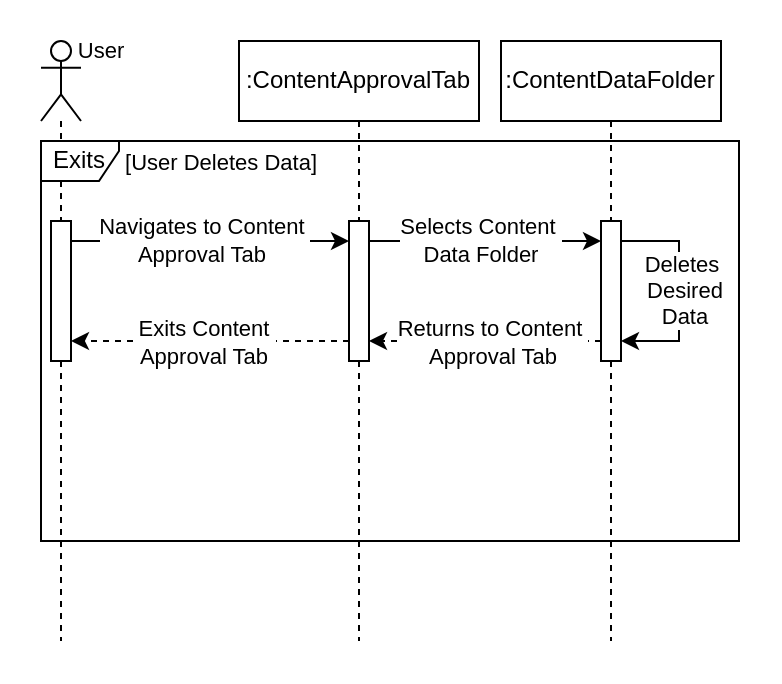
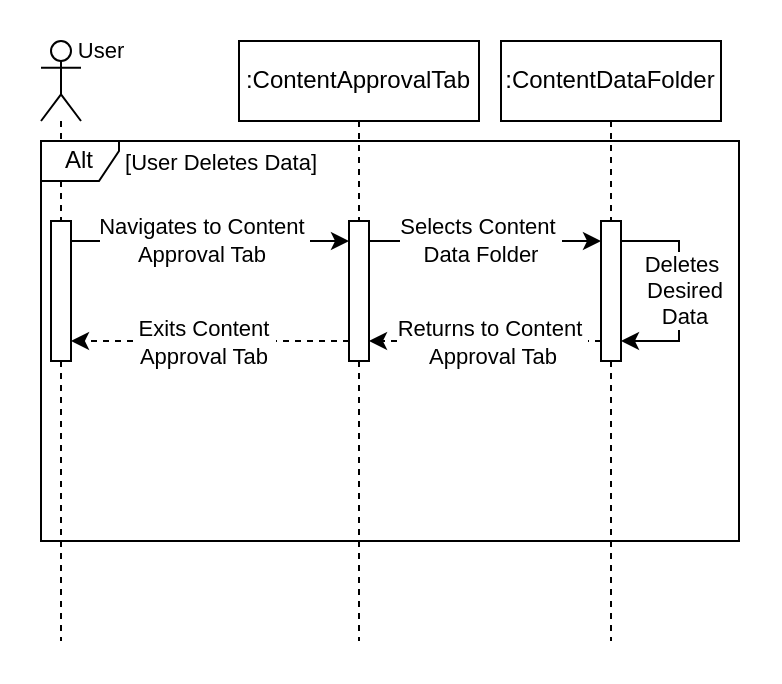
  <mxCell id="0" />
  <mxCell id="1" parent="0" />
  <mxCell id="2" style="edgeStyle=orthogonalEdgeStyle;rounded=0;orthogonalLoop=1;jettySize=auto;html=1;curved=0;" parent="1" source="14" target="17" edge="1"><mxGeometry relative="1" as="geometry"><Array as="points"><mxPoint x="119" y="120" /><mxPoint x="119" y="120" /></Array></mxGeometry></mxCell>
  <mxCell id="3" value="Navigates to Content&amp;nbsp;&lt;div&gt;Approval Tab&amp;nbsp;&lt;/div&gt;" style="edgeLabel;html=1;align=center;verticalAlign=middle;resizable=0;points=[];" parent="2" vertex="1" connectable="0"><mxGeometry x="0.033" y="3" relative="1" as="geometry"><mxPoint x="-6" y="2" as="offset" /></mxGeometry></mxCell>
  <mxCell id="4" style="edgeStyle=orthogonalEdgeStyle;rounded=0;orthogonalLoop=1;jettySize=auto;html=1;curved=0;" edge="1" parent="1" source="17" target="20"><mxGeometry relative="1" as="geometry"><Array as="points"><mxPoint x="239" y="120" /><mxPoint x="239" y="120" /></Array></mxGeometry></mxCell>
  <mxCell id="5" value="Selects Content&amp;nbsp;&lt;div&gt;Data Folder&lt;/div&gt;" style="edgeLabel;html=1;align=center;verticalAlign=middle;resizable=0;points=[];" vertex="1" connectable="0" parent="4"><mxGeometry x="-0.269" y="1" relative="1" as="geometry"><mxPoint x="13" as="offset" /></mxGeometry></mxCell>
  <mxCell id="6" style="edgeStyle=orthogonalEdgeStyle;rounded=0;orthogonalLoop=1;jettySize=auto;html=1;curved=0;dashed=1;" edge="1" parent="1" source="20" target="17"><mxGeometry relative="1" as="geometry"><Array as="points"><mxPoint x="239" y="170" /><mxPoint x="239" y="170" /></Array></mxGeometry></mxCell>
  <mxCell id="7" style="edgeStyle=orthogonalEdgeStyle;rounded=0;orthogonalLoop=1;jettySize=auto;html=1;curved=0;dashed=1;" edge="1" parent="1" source="17" target="14"><mxGeometry relative="1" as="geometry"><mxPoint x="164" y="170" as="sourcePoint" /><mxPoint x="49" y="170" as="targetPoint" /><Array as="points"><mxPoint x="109" y="170" /><mxPoint x="109" y="170" /></Array></mxGeometry></mxCell>
  <mxCell id="8" value="Exits Content&amp;nbsp;&lt;div&gt;Approval Tab&amp;nbsp;&lt;/div&gt;" style="edgeLabel;html=1;align=center;verticalAlign=middle;resizable=0;points=[];" vertex="1" connectable="0" parent="7"><mxGeometry x="0.06" y="-1" relative="1" as="geometry"><mxPoint x="2" y="1" as="offset" /></mxGeometry></mxCell>
  <mxCell id="9" value="User" style="edgeLabel;html=1;align=center;verticalAlign=middle;resizable=0;points=[];" vertex="1" connectable="0" parent="7"><mxGeometry x="-0.714" y="4" relative="1" as="geometry"><mxPoint x="-105" y="-150" as="offset" /></mxGeometry></mxCell>
  <mxCell id="10" value="[User Deletes Data]" style="edgeLabel;html=1;align=center;verticalAlign=middle;resizable=0;points=[];" vertex="1" connectable="0" parent="7"><mxGeometry x="-0.672" y="1" relative="1" as="geometry"><mxPoint x="-42" y="-91" as="offset" /></mxGeometry></mxCell>
  <mxCell id="11" value="Returns to Content&amp;nbsp;&lt;div&gt;Approval Tab&lt;/div&gt;" style="edgeLabel;html=1;align=center;verticalAlign=middle;resizable=0;points=[];" vertex="1" connectable="0" parent="1"><mxGeometry x="245" y="170" as="geometry" /></mxCell>
  <mxCell id="12" value="" style="group" vertex="1" connectable="0" parent="1"><mxGeometry x="20" y="20" width="20" height="300" as="geometry" /></mxCell>
  <mxCell id="13" value="" style="shape=umlLifeline;perimeter=lifelinePerimeter;whiteSpace=wrap;html=1;container=0;dropTarget=0;collapsible=0;recursiveResize=0;outlineConnect=0;portConstraint=eastwest;newEdgeStyle={&quot;curved&quot;:0,&quot;rounded&quot;:0};participant=umlActor;align=center;size=40;" parent="12" vertex="1"><mxGeometry width="20" height="300" as="geometry" /></mxCell>
  <mxCell id="14" value="" style="html=1;points=[[0,0,0,0,5],[0,1,0,0,-5],[1,0,0,0,5],[1,1,0,0,-5]];perimeter=orthogonalPerimeter;outlineConnect=0;targetShapes=umlLifeline;portConstraint=eastwest;newEdgeStyle={&quot;curved&quot;:0,&quot;rounded&quot;:0};" parent="12" vertex="1"><mxGeometry x="5" y="90" width="10" height="70" as="geometry" /></mxCell>
  <mxCell id="15" value="" style="group" vertex="1" connectable="0" parent="1"><mxGeometry x="119" y="20" width="120" height="300" as="geometry" /></mxCell>
  <mxCell id="16" value="&lt;div&gt;&lt;span style=&quot;background-color: initial;&quot;&gt;&lt;br&gt;&lt;/span&gt;&lt;/div&gt;&lt;span style=&quot;background-color: initial;&quot;&gt;:C&lt;/span&gt;&lt;span style=&quot;background-color: initial;&quot;&gt;ontentApprovalTab&lt;/span&gt;&lt;div&gt;&lt;div&gt;&lt;span style=&quot;background-color: initial;&quot;&gt;&lt;br&gt;&lt;/span&gt;&lt;/div&gt;&lt;/div&gt;" style="shape=umlLifeline;perimeter=lifelinePerimeter;whiteSpace=wrap;html=1;container=0;dropTarget=0;collapsible=0;recursiveResize=0;outlineConnect=0;portConstraint=eastwest;newEdgeStyle={&quot;curved&quot;:0,&quot;rounded&quot;:0};" parent="15" vertex="1"><mxGeometry width="120" height="300" as="geometry" /></mxCell>
  <mxCell id="17" value="" style="html=1;points=[[0,0,0,0,5],[0,1,0,0,-5],[1,0,0,0,5],[1,1,0,0,-5]];perimeter=orthogonalPerimeter;outlineConnect=0;targetShapes=umlLifeline;portConstraint=eastwest;newEdgeStyle={&quot;curved&quot;:0,&quot;rounded&quot;:0};" parent="15" vertex="1"><mxGeometry x="55" y="90" width="10" height="70" as="geometry" /></mxCell>
  <mxCell id="18" value="" style="group" vertex="1" connectable="0" parent="1"><mxGeometry x="250" y="20" width="110" height="300" as="geometry" /></mxCell>
  <mxCell id="19" value=":ContentDataFolder" style="shape=umlLifeline;perimeter=lifelinePerimeter;whiteSpace=wrap;html=1;container=0;dropTarget=0;collapsible=0;recursiveResize=0;outlineConnect=0;portConstraint=eastwest;newEdgeStyle={&quot;curved&quot;:0,&quot;rounded&quot;:0};" parent="18" vertex="1"><mxGeometry width="110" height="300" as="geometry" /></mxCell>
  <mxCell id="20" value="" style="html=1;points=[[0,0,0,0,5],[0,1,0,0,-5],[1,0,0,0,5],[1,1,0,0,-5]];perimeter=orthogonalPerimeter;outlineConnect=0;targetShapes=umlLifeline;portConstraint=eastwest;newEdgeStyle={&quot;curved&quot;:0,&quot;rounded&quot;:0};" parent="18" vertex="1"><mxGeometry x="50" y="90" width="10" height="70" as="geometry" /></mxCell>
  <mxCell id="21" style="edgeStyle=orthogonalEdgeStyle;rounded=0;orthogonalLoop=1;jettySize=auto;html=1;curved=0;" edge="1" parent="18" source="20" target="20"><mxGeometry relative="1" as="geometry"><mxPoint x="59" y="100.0" as="sourcePoint" /><mxPoint x="59" y="140.0" as="targetPoint" /><Array as="points"><mxPoint x="89" y="100" /><mxPoint x="89" y="150" /></Array></mxGeometry></mxCell>
  <mxCell id="22" value="Deletes&amp;nbsp;&lt;div&gt;Desired&lt;/div&gt;&lt;div&gt;Data&lt;/div&gt;" style="edgeLabel;html=1;align=center;verticalAlign=middle;resizable=0;points=[];" vertex="1" connectable="0" parent="21"><mxGeometry x="-0.09" y="2" relative="1" as="geometry"><mxPoint y="4" as="offset" /></mxGeometry></mxCell>
- <mxCell id="23" value="Exits" style="shape=umlFrame;whiteSpace=wrap;html=1;pointerEvents=0;width=39;height=20;snapToPoint=0;fixDash=0;container=0;backgroundOutline=0;collapsible=0;connectable=1;" vertex="1" parent="1"><mxGeometry x="20" y="70" width="349" height="200" as="geometry" /></mxCell>
+ <mxCell id="23" value="Alt" style="shape=umlFrame;whiteSpace=wrap;html=1;pointerEvents=0;width=39;height=20;snapToPoint=0;fixDash=0;container=0;backgroundOutline=0;collapsible=0;connectable=1;" vertex="1" parent="1"><mxGeometry x="20" y="70" width="349" height="200" as="geometry" /></mxCell>
